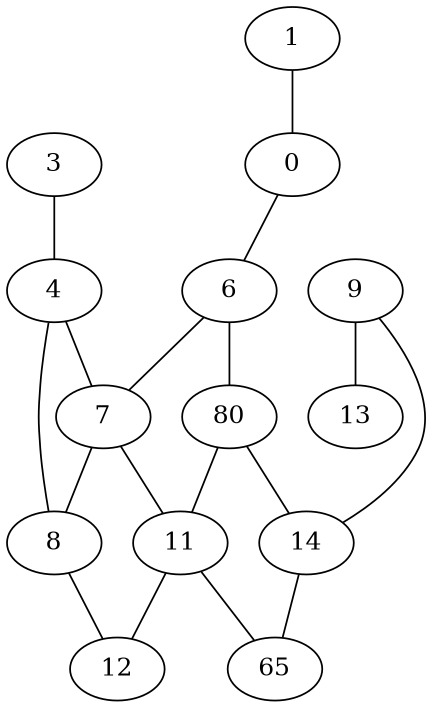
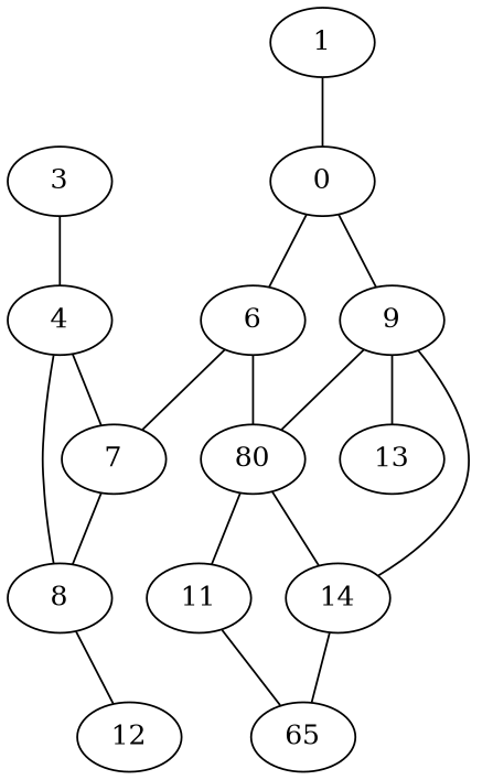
  strict graph {
    n1 [label=0]
    1
    6
    9
    3
    4
    7
    n8 [label=80]
    8
    11
    12
    13
    14
    n14 [label=65]
    n1 -- 6
+   n1 -- 9
    1 -- n1
    6 -- 7
    6 -- n8
+   9 -- n8
    9 -- 13
    9 -- 14
    3 -- 4
    4 -- 7
    4 -- 8
    7 -- 8
-   7 -- 11
    n8 -- 11
    n8 -- 14
    8 -- 12
-   11 -- 12
    11 -- n14
    14 -- n14
  }
